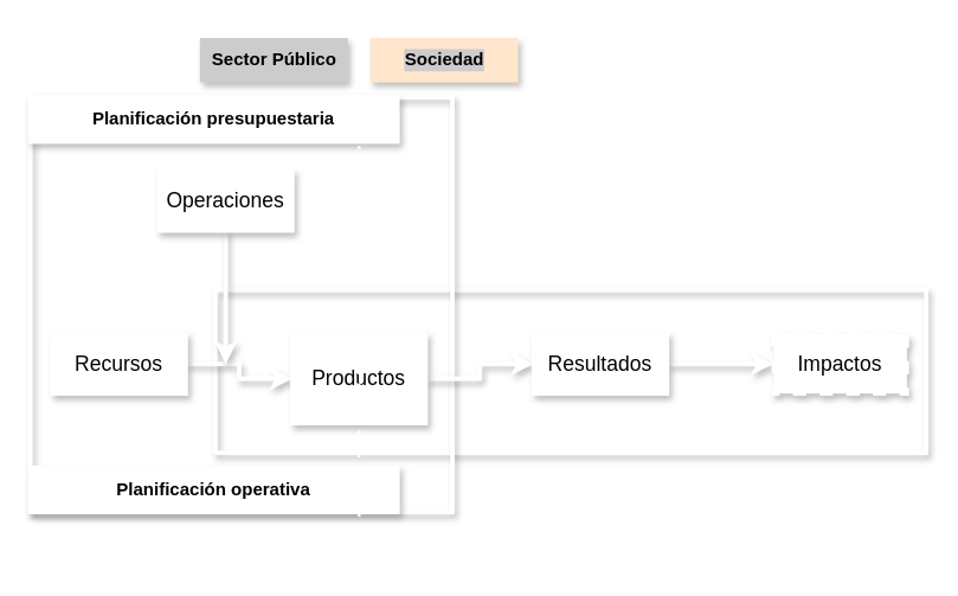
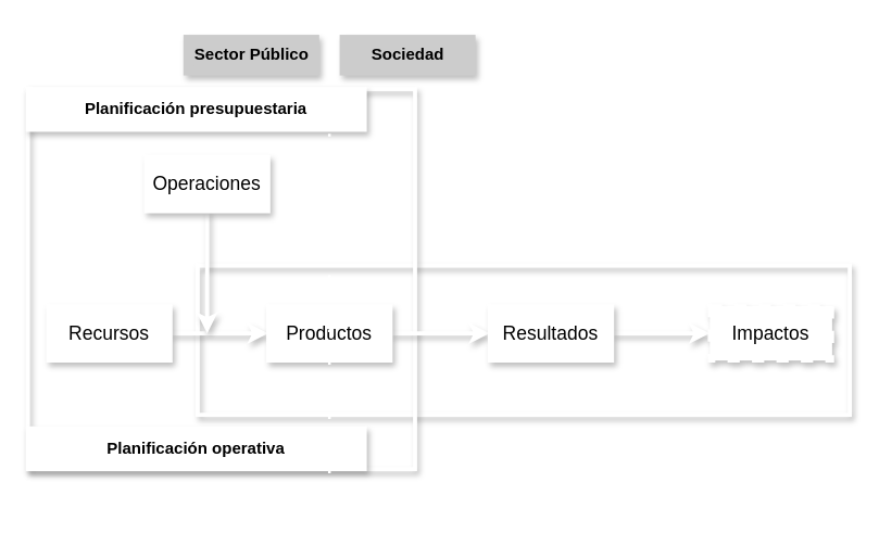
  <mxCell id="0" />
  <mxCell id="1" parent="0" />
  <mxCell id="2" value="" style="rounded=0;whiteSpace=wrap;html=1;fillColor=none;gradientColor=none;fillStyle=cross-hatch;shadow=1;strokeWidth=3;strokeColor=#FFFFFF;" vertex="1" parent="1"><mxGeometry x="145" y="195" width="480" height="110" as="geometry" /></mxCell>
  <mxCell id="3" value="" style="rounded=0;whiteSpace=wrap;html=1;fillColor=none;fillStyle=dots;shadow=1;strokeWidth=3;strokeColor=#FFFFFF;" vertex="1" parent="1"><mxGeometry x="20" y="65" width="285" height="280" as="geometry" /></mxCell>
  <mxCell id="4" style="edgeStyle=orthogonalEdgeStyle;rounded=0;orthogonalLoop=1;jettySize=auto;html=1;strokeWidth=3;shadow=1;strokeColor=#FFFFFF;" edge="1" parent="1" source="5" target="8"><mxGeometry relative="1" as="geometry" /></mxCell>
  <mxCell id="5" value="Recursos" style="rounded=0;whiteSpace=wrap;html=1;fontSize=14;shadow=1;strokeWidth=3;strokeColor=#FFFFFF;" vertex="1" parent="1"><mxGeometry x="35" y="225" width="90" height="40" as="geometry" /></mxCell>
  <mxCell id="6" style="edgeStyle=orthogonalEdgeStyle;rounded=0;orthogonalLoop=1;jettySize=auto;html=1;exitX=0.5;exitY=1;exitDx=0;exitDy=0;fontSize=14;shadow=1;strokeWidth=3;strokeColor=#FFFFFF;" edge="1" parent="1" source="5" target="5"><mxGeometry relative="1" as="geometry" /></mxCell>
  <mxCell id="7" style="edgeStyle=orthogonalEdgeStyle;rounded=0;orthogonalLoop=1;jettySize=auto;html=1;strokeWidth=3;shadow=1;strokeColor=#FFFFFF;" edge="1" parent="1" source="8" target="10"><mxGeometry relative="1" as="geometry" /></mxCell>
- <mxCell id="8" value="Productos" style="rounded=0;whiteSpace=wrap;html=1;fontSize=14;shadow=1;strokeWidth=3;strokeColor=#FFFFFF;" vertex="1" parent="1"><mxGeometry x="197" y="225" width="90" height="60" as="geometry" /></mxCell>
+ <mxCell id="8" value="Productos" style="rounded=0;whiteSpace=wrap;html=1;fontSize=14;shadow=1;strokeWidth=3;strokeColor=#FFFFFF;" vertex="1" parent="1"><mxGeometry x="197" y="225" width="90" height="40" as="geometry" /></mxCell>
  <mxCell id="9" style="edgeStyle=orthogonalEdgeStyle;rounded=0;orthogonalLoop=1;jettySize=auto;html=1;strokeWidth=3;shadow=1;strokeColor=#FFFFFF;" edge="1" parent="1" source="10" target="11"><mxGeometry relative="1" as="geometry" /></mxCell>
  <mxCell id="10" value="Resultados" style="rounded=0;whiteSpace=wrap;html=1;fontSize=14;shadow=1;strokeWidth=3;strokeColor=#FFFFFF;" vertex="1" parent="1"><mxGeometry x="360" y="225" width="90" height="40" as="geometry" /></mxCell>
  <mxCell id="11" value="Impactos" style="rounded=0;whiteSpace=wrap;html=1;fontSize=14;shadow=1;strokeWidth=3;strokeColor=#FFFFFF;dashed=1;" vertex="1" parent="1"><mxGeometry x="522" y="225" width="90" height="40" as="geometry" /></mxCell>
  <mxCell id="12" style="edgeStyle=orthogonalEdgeStyle;rounded=0;orthogonalLoop=1;jettySize=auto;html=1;strokeWidth=3;shadow=1;strokeColor=#FFFFFF;" edge="1" parent="1" source="13"><mxGeometry relative="1" as="geometry"><mxPoint x="152" y="245" as="targetPoint" /></mxGeometry></mxCell>
  <mxCell id="13" value="Operaciones" style="rounded=0;whiteSpace=wrap;html=1;fontSize=14;shadow=1;strokeWidth=3;strokeColor=#FFFFFF;" vertex="1" parent="1"><mxGeometry x="107" y="115" width="90" height="40" as="geometry" /></mxCell>
  <mxCell id="14" value="Planificación operativa" style="rounded=0;whiteSpace=wrap;html=1;strokeColor=#FFFFFF;fontStyle=1;glass=0;shadow=1;strokeWidth=3;" vertex="1" parent="1"><mxGeometry x="20" y="315" width="248" height="30" as="geometry" /></mxCell>
  <mxCell id="15" value="Planificación presupuestaria" style="rounded=0;whiteSpace=wrap;html=1;strokeColor=#FFFFFF;fontStyle=1;shadow=1;strokeWidth=3;" vertex="1" parent="1"><mxGeometry x="20" y="65" width="248" height="30" as="geometry" /></mxCell>
  <mxCell id="16" value="" style="endArrow=none;dashed=1;html=1;dashPattern=1 3;strokeWidth=2;rounded=0;shadow=0;strokeColor=#FFFFFF;" edge="1" parent="1"><mxGeometry width="50" height="50" relative="1" as="geometry"><mxPoint x="242" y="380" as="sourcePoint" /><mxPoint x="242" y="20" as="targetPoint" /></mxGeometry></mxCell>
  <mxCell id="17" value="Sector Público" style="rounded=0;whiteSpace=wrap;html=1;strokeColor=none;fontStyle=1;labelBackgroundColor=#CCCCCC;fillColor=#CCCCCC;shadow=1;" vertex="1" parent="1"><mxGeometry x="134.5" y="25" width="100" height="30" as="geometry" /></mxCell>
- <mxCell id="18" value="Sociedad" style="rounded=0;whiteSpace=wrap;html=1;strokeColor=none;fontStyle=1;labelBackgroundColor=#CCCCCC;fillColor=#ffe6cc;shadow=1;" vertex="1" parent="1"><mxGeometry x="249.5" y="25" width="100" height="30" as="geometry" /></mxCell>
+ <mxCell id="18" value="Sociedad" style="rounded=0;whiteSpace=wrap;html=1;strokeColor=none;fontStyle=1;labelBackgroundColor=#CCCCCC;fillColor=#CCCCCC;shadow=1;" vertex="1" parent="1"><mxGeometry x="249.5" y="25" width="100" height="30" as="geometry" /></mxCell>
